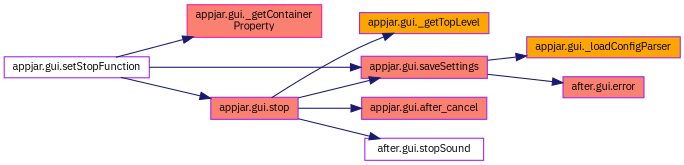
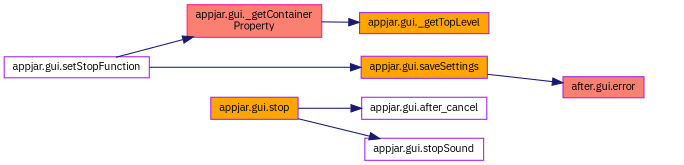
  digraph {
    fontname="IBM Plex Sans"
    rankdir=LR
    node [color=purple fillcolor=orange fontname="IBM Plex Sans" fontsize=10 shape=record style=filled]
    edge [color=midnightblue fontname="IBM Plex Sans" fontsize=10 labelfontname=Helvetica labelfontsize=10 style=solid]
    n1 [fillcolor=white fontcolor=black height=0.2 label="appjar.gui.setStopFunction" width=0.4]
    n2 [color=deeppink fillcolor=salmon height=0.2 label="appjar.gui._getContainer\lProperty" width=0.4]
-   n3 [fillcolor=salmon height=0.2 label="appjar.gui.stop" width=0.4]
-   n4 [fillcolor=salmon height=0.2 label="appjar.gui.saveSettings" width=0.4]
+   n3 [height=0.2 label="appjar.gui.stop" width=0.4]
+   n4 [height=0.2 label="appjar.gui.saveSettings" width=0.4]
    n5 [height=0.2 label="appjar.gui._getTopLevel" width=0.4]
-   n6 [fillcolor=salmon height=0.2 label="appjar.gui.after_cancel" width=0.4]
-   n7 [fillcolor=white height=0.2 label="after.gui.stopSound" width=0.4]
-   n8 [height=0.2 label="appjar.gui._loadConfigParser" width=0.4]
+   n6 [fillcolor=white height=0.2 label="appjar.gui.after_cancel" width=0.4]
+   n7 [fillcolor=white height=0.2 label="appjar.gui.stopSound" width=0.4]
    n9 [fillcolor=salmon height=0.2 label="after.gui.error" width=0.4]
    n1 -> n2
-   n1 -> n3
    n1 -> n4
-   n3 -> n4
-   n3 -> n5
+   n2 -> n5
    n3 -> n6
    n3 -> n7
-   n4 -> n8
    n4 -> n9
  }
